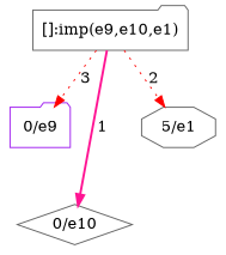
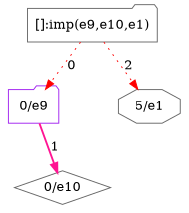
  digraph {
    node [color=gray40 shape=folder]
    edge [color=red style=dotted]
    n1 [color=purple label="0/e9"]
    n2 [label="0/e10" shape=diamond]
    n3 [label="5/e1" shape=octagon]
    n4 [label="[]:imp(e9,e10,e1)"]
-   n4 -> n1 [label=3]
-   n4 -> n2 [color=deeppink label=1 style=bold]
+   n4 -> n1 [label=0]
+   n1 -> n2 [color=deeppink label=1 style=bold]
    n4 -> n3 [label=2]
  }
